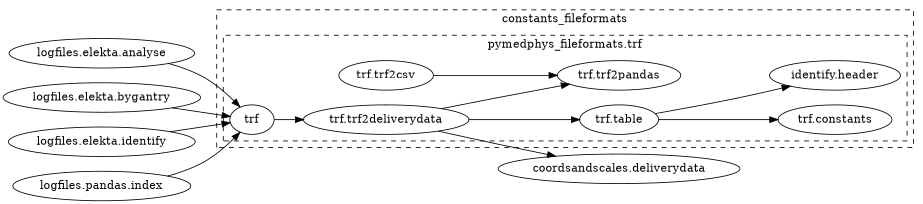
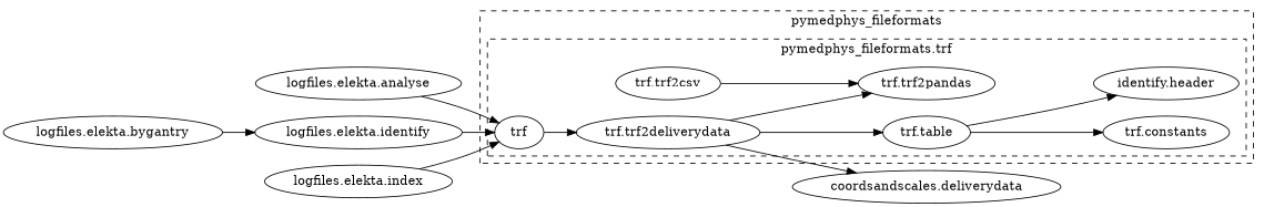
  strict digraph {
    rankdir=LR
    n1 [label="trf.constants"]
    n2 [label="identify.header"]
    n3 [label="trf.table"]
    n4 [label="trf.trf2pandas"]
    n5 [label="trf.trf2csv"]
    n6 [label="trf.trf2deliverydata"]
    n7 [label=trf]
    n8 [label="coordsandscales.deliverydata"]
    n9 [label="logfiles.elekta.analyse"]
    n10 [label="logfiles.elekta.bygantry"]
    n11 [label="logfiles.elekta.identify"]
-   n12 [label="logfiles.pandas.index"]
+   n12 [label="logfiles.elekta.index"]
    subgraph cluster_1 {
-     label=constants_fileformats
+     label=pymedphys_fileformats
      style=dashed
      subgraph cluster_2 {
        label="pymedphys_fileformats.trf"
        style=dashed
        subgraph sub_3 {
          label="pymedphys_fileformats.trf"
          rank=same
          style=dashed
          n1
          n2
        }
        subgraph sub_4 {
          label="pymedphys_fileformats.trf"
          rank=same
          style=dashed
          n3
        }
        subgraph sub_5 {
          label="pymedphys_fileformats.trf"
          rank=same
          style=dashed
          n4
        }
        subgraph sub_6 {
          label="pymedphys_fileformats.trf"
          rank=same
          style=dashed
          n5
          n6
        }
        subgraph sub_7 {
          label="pymedphys_fileformats.trf"
          rank=same
          style=dashed
          n7
        }
      }
    }
    n3 -> n1
    n3 -> n2
    n5 -> n4
    n6 -> n3
    n6 -> n4
    n6 -> n8
    n7 -> n6
    n9 -> n7
-   n10 -> n7
+   n10 -> n11
    n11 -> n7
    n12 -> n7
  }
